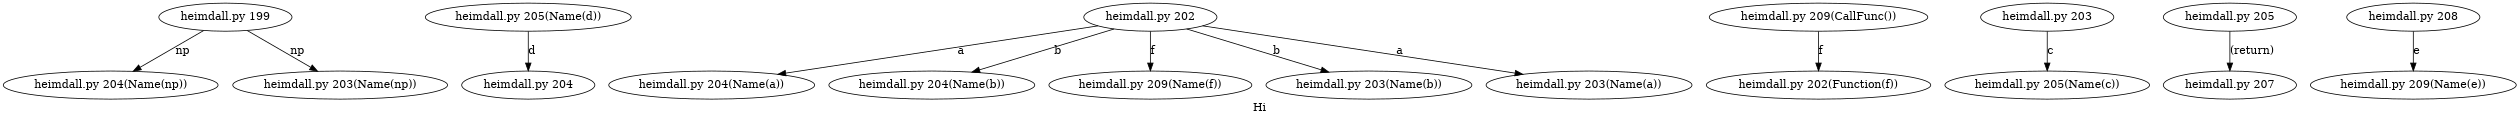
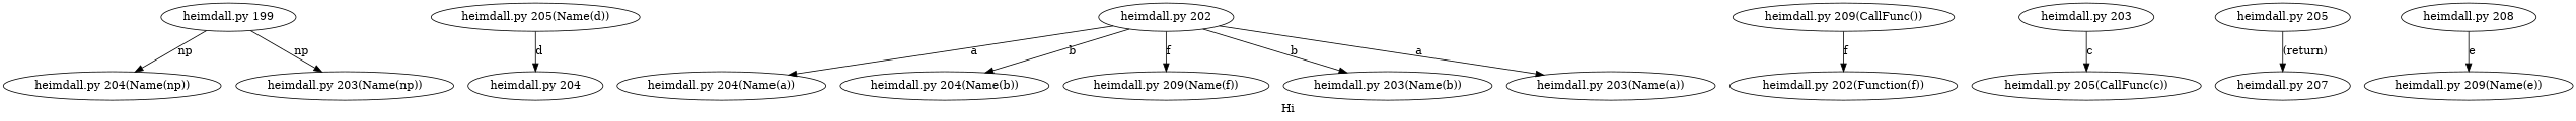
  digraph {
    label=Hi
    "heimdall.py 199"
    "heimdall.py 204(Name(np))"
    "heimdall.py 203(Name(np))"
    "heimdall.py 205(Name(d))"
    "heimdall.py 204"
    "heimdall.py 202"
    "heimdall.py 204(Name(a))"
    "heimdall.py 204(Name(b))"
    "heimdall.py 209(Name(f))"
    "heimdall.py 203(Name(b))"
    "heimdall.py 203(Name(a))"
    "heimdall.py 209(CallFunc())"
    "heimdall.py 202(Function(f))"
    "heimdall.py 203"
-   "heimdall.py 205(Name(c))"
+   "heimdall.py 205(Name(c))" [label="heimdall.py 205(CallFunc(c))"]
    "heimdall.py 205"
    "heimdall.py 207"
    "heimdall.py 208"
    "heimdall.py 209(Name(e))"
    "heimdall.py 199" -> "heimdall.py 204(Name(np))" [label=np]
    "heimdall.py 199" -> "heimdall.py 203(Name(np))" [label=np]
    "heimdall.py 205(Name(d))" -> "heimdall.py 204" [label=d]
    "heimdall.py 202" -> "heimdall.py 204(Name(a))" [label=a]
    "heimdall.py 202" -> "heimdall.py 204(Name(b))" [label=b]
    "heimdall.py 202" -> "heimdall.py 209(Name(f))" [label=f]
    "heimdall.py 202" -> "heimdall.py 203(Name(b))" [label=b]
    "heimdall.py 202" -> "heimdall.py 203(Name(a))" [label=a]
    "heimdall.py 209(CallFunc())" -> "heimdall.py 202(Function(f))" [label=f]
    "heimdall.py 203" -> "heimdall.py 205(Name(c))" [label=c]
    "heimdall.py 205" -> "heimdall.py 207" [label="(return)"]
    "heimdall.py 208" -> "heimdall.py 209(Name(e))" [label=e]
  }
